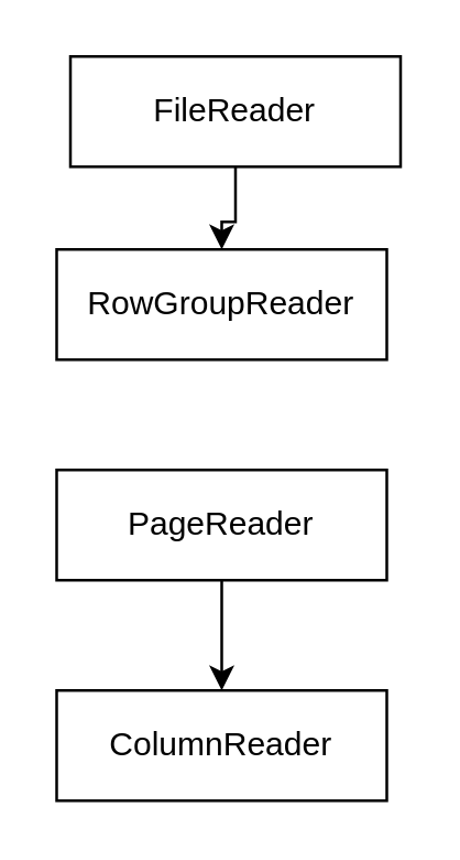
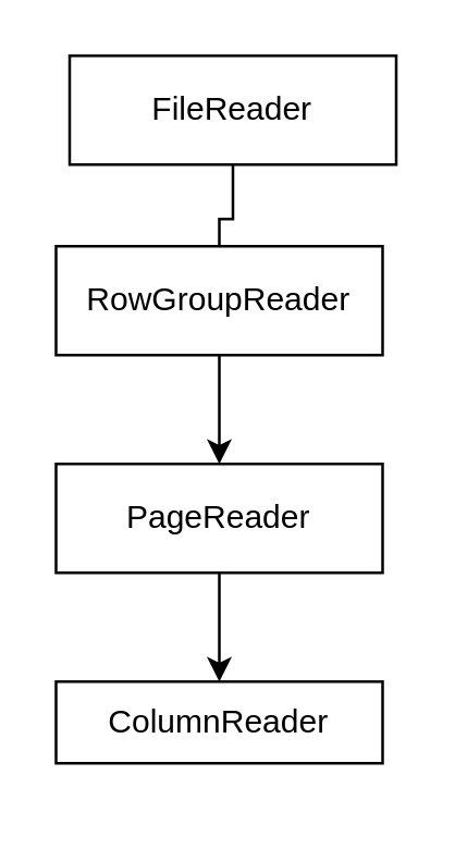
  <mxCell id="0" />
  <mxCell id="1" parent="0" />
- <mxCell id="2" style="edgeStyle=orthogonalEdgeStyle;rounded=0;orthogonalLoop=1;jettySize=auto;html=1;" parent="1" source="3" target="5" edge="1"><mxGeometry relative="1" as="geometry" /></mxCell>
+ <mxCell id="2" style="edgeStyle=orthogonalEdgeStyle;rounded=0;orthogonalLoop=1;jettySize=auto;html=1;endArrow=none;" parent="1" source="3" target="5" edge="1"><mxGeometry relative="1" as="geometry" /></mxCell>
  <mxCell id="3" value="FileReader" style="rounded=0;whiteSpace=wrap;html=1;" parent="1" vertex="1"><mxGeometry x="25" y="20" width="120" height="40" as="geometry" /></mxCell>
+ <mxCell id="4" value="" style="edgeStyle=orthogonalEdgeStyle;rounded=0;orthogonalLoop=1;jettySize=auto;html=1;" edge="1" parent="1" source="5" target="7"><mxGeometry relative="1" as="geometry" /></mxCell>
  <mxCell id="5" value="RowGroupReader" style="rounded=0;whiteSpace=wrap;html=1;" parent="1" vertex="1"><mxGeometry x="20" y="90" width="120" height="40" as="geometry" /></mxCell>
  <mxCell id="6" value="" style="edgeStyle=orthogonalEdgeStyle;rounded=0;orthogonalLoop=1;jettySize=auto;html=1;" edge="1" parent="1" source="7" target="8"><mxGeometry relative="1" as="geometry" /></mxCell>
  <mxCell id="7" value="PageReader" style="rounded=0;whiteSpace=wrap;html=1;" parent="1" vertex="1"><mxGeometry x="20" y="170" width="120" height="40" as="geometry" /></mxCell>
- <mxCell id="8" value="ColumnReader" style="rounded=0;whiteSpace=wrap;html=1;" vertex="1" parent="1"><mxGeometry x="20" y="250" width="120" height="40" as="geometry" /></mxCell>
+ <mxCell id="8" value="ColumnReader" style="rounded=0;whiteSpace=wrap;html=1;" vertex="1" parent="1"><mxGeometry x="20" y="250" width="120" height="30" as="geometry" /></mxCell>
